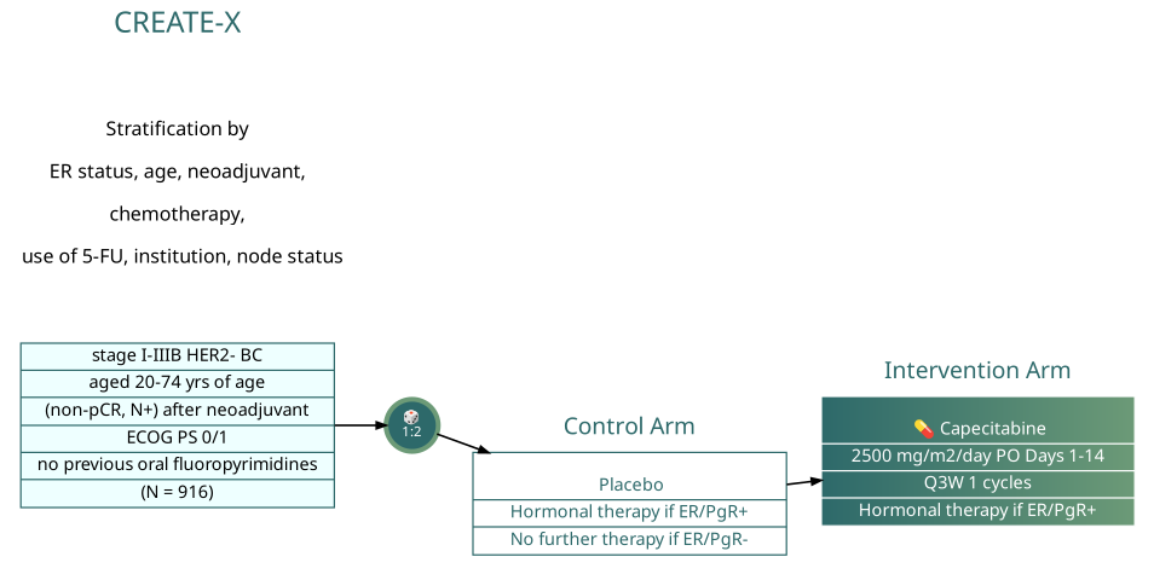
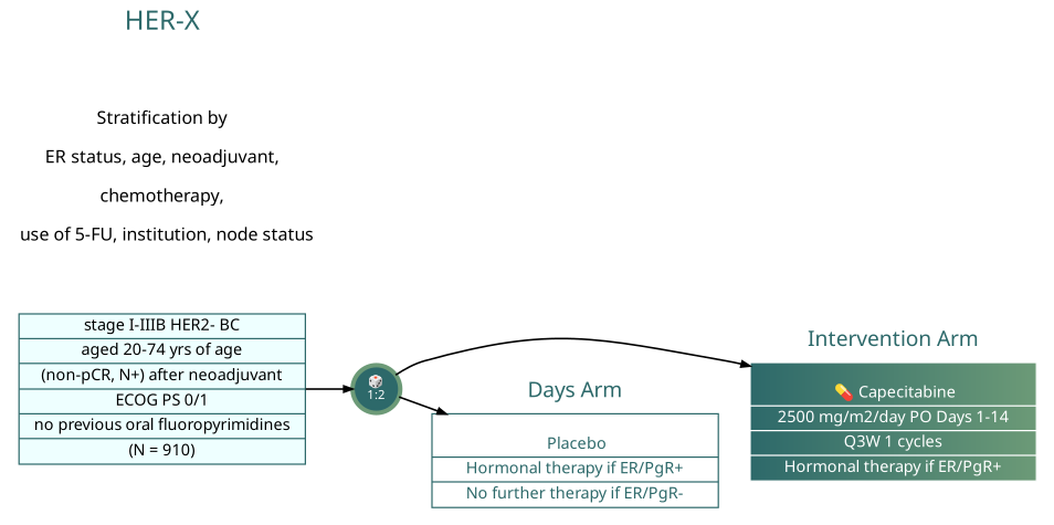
  digraph {
    compound=true
    fontname="Noto Sans"
    fontsize="24pt"
    labelloc=b
    nodesep=1
    rankdir=LR
    node [color=white fontname="Noto Sans" fontsize="18pt" penwidth=1.5 shape=record style=filled]
    edge [color=black fontname="Noto Sans" penwidth=2]
    n1 [fillcolor="#2d696a:#6c9a77" fontcolor="#ffffff" label="\n        💊 Capecitabine\n      | 2500 mg/m2/day PO Days 1-14\n      | Q3W 1 cycles\n      | Hormonal therapy if ER/PgR+\n      " width=4.5]
    n2 [color="#2d696a:#6c9a77" fillcolor=white fontcolor="#2d696a:#6c9a77" label="\n          Placebo\n        | Hormonal therapy if ER/PgR+\n        | No further therapy if ER/PgR-\n        " width=4.5]
    n3 [fontsize="20pt" label="Stratification by\n      \nER status, age, neoadjuvant,\n      \nchemotherapy,\n      \n &nbsp;use of 5-FU, institution, node status" style=""]
-   n4 [color="#2d696a" fillcolor="#eeffff" label="stage I-IIIB HER2- BC\n      | aged 20-74 yrs of age\n      | (non-pCR, N+) after neoadjuvant\n      | ECOG PS 0/1\n      | &nbsp; no previous oral fluoropyrimidines &nbsp;\n      | (N = 916)"]
+   n4 [color="#2d696a" fillcolor="#eeffff" label="stage I-IIIB HER2- BC\n      | aged 20-74 yrs of age\n      | (non-pCR, N+) after neoadjuvant\n      | ECOG PS 0/1\n      | &nbsp; no previous oral fluoropyrimidines &nbsp;\n      | (N = 910)"]
    n5 [color="#6c9a77" fillcolor="#2d696a" fontcolor="#ffffff" fontsize="14pt" label="🎲\n1:2" penwidth=5 shape=circle]
-   n6 [fontcolor="#2d696a:#6c9a77" fontsize="30pt" label="CREATE-X" style=""]
+   n6 [fontcolor="#2d696a:#6c9a77" fontsize="30pt" label="HER-X" style=""]
    subgraph cluster_1 {
      color=white
      fontcolor="#2d696a"
-     label="Control Arm"
+     label="Days Arm"
      labelloc=t
      n2
    }
    subgraph cluster_2 {
      color=white
      fontcolor="#2d696a"
      label="Intervention Arm"
      labelloc=t
      n1
    }
    n4 -> n5
-   n2 -> n1
+   n5 -> n1
    n5 -> n2
  }
